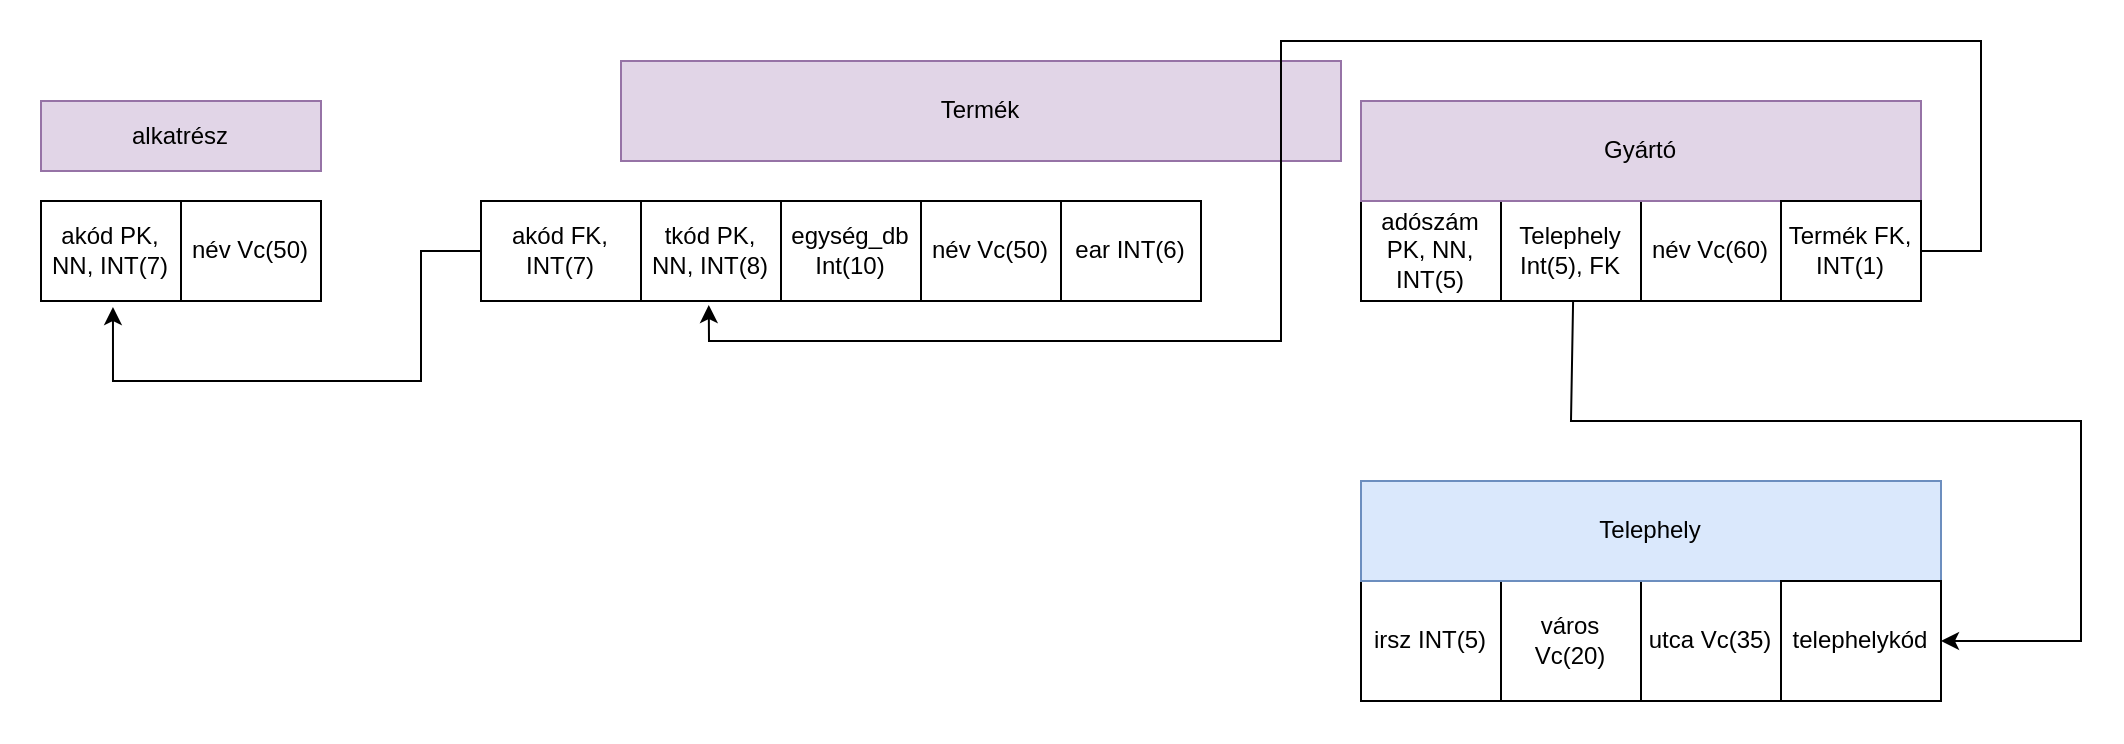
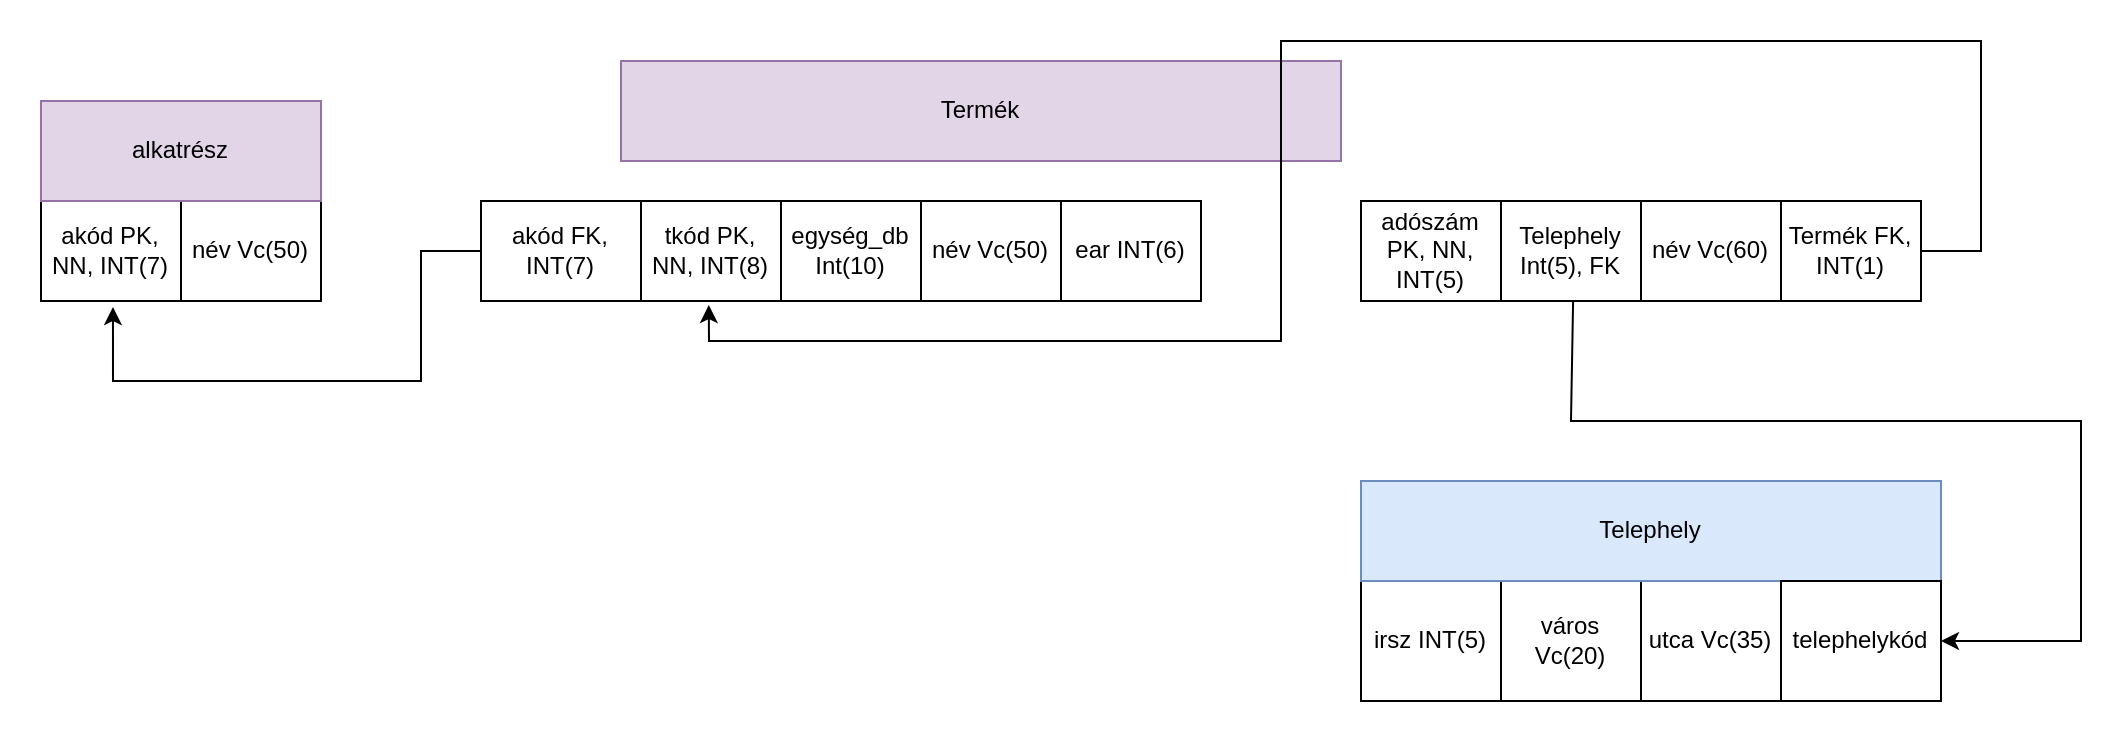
  <mxCell id="0" />
  <mxCell id="1" parent="0" />
  <mxCell id="2" value="" style="shape=table;startSize=0;container=1;collapsible=0;childLayout=tableLayout;" parent="1" vertex="1"><mxGeometry x="320" y="100" width="280" height="50" as="geometry" /></mxCell>
  <mxCell id="3" value="" style="shape=tableRow;horizontal=0;startSize=0;swimlaneHead=0;swimlaneBody=0;strokeColor=inherit;top=0;left=0;bottom=0;right=0;collapsible=0;dropTarget=0;fillColor=none;points=[[0,0.5],[1,0.5]];portConstraint=eastwest;" parent="2" vertex="1"><mxGeometry width="280" height="50" as="geometry" /></mxCell>
  <mxCell id="4" value="tkód PK, NN, INT(8)" style="shape=partialRectangle;html=1;whiteSpace=wrap;connectable=0;strokeColor=inherit;overflow=hidden;fillColor=none;top=0;left=0;bottom=0;right=0;pointerEvents=1;" parent="3" vertex="1"><mxGeometry width="70" height="50" as="geometry"><mxRectangle width="70" height="50" as="alternateBounds" /></mxGeometry></mxCell>
  <mxCell id="5" value="egység_db Int(10)" style="shape=partialRectangle;html=1;whiteSpace=wrap;connectable=0;strokeColor=inherit;overflow=hidden;fillColor=none;top=0;left=0;bottom=0;right=0;pointerEvents=1;" parent="3" vertex="1"><mxGeometry x="70" width="70" height="50" as="geometry"><mxRectangle width="70" height="50" as="alternateBounds" /></mxGeometry></mxCell>
  <mxCell id="6" value="név Vc(50)" style="shape=partialRectangle;html=1;whiteSpace=wrap;connectable=0;strokeColor=inherit;overflow=hidden;fillColor=none;top=0;left=0;bottom=0;right=0;pointerEvents=1;" parent="3" vertex="1"><mxGeometry x="140" width="70" height="50" as="geometry"><mxRectangle width="70" height="50" as="alternateBounds" /></mxGeometry></mxCell>
  <mxCell id="7" value="ear INT(6)" style="shape=partialRectangle;html=1;whiteSpace=wrap;connectable=0;strokeColor=inherit;overflow=hidden;fillColor=none;top=0;left=0;bottom=0;right=0;pointerEvents=1;" parent="3" vertex="1"><mxGeometry x="210" width="70" height="50" as="geometry"><mxRectangle width="70" height="50" as="alternateBounds" /></mxGeometry></mxCell>
  <mxCell id="8" value="Termék" style="rounded=0;whiteSpace=wrap;html=1;fillColor=#e1d5e7;strokeColor=#9673a6;" parent="1" vertex="1"><mxGeometry x="310" y="30" width="360" height="50" as="geometry" /></mxCell>
  <mxCell id="9" value="" style="shape=table;startSize=0;container=1;collapsible=0;childLayout=tableLayout;" parent="1" vertex="1"><mxGeometry x="680" y="100" width="210" height="50" as="geometry" /></mxCell>
  <mxCell id="10" value="" style="shape=tableRow;horizontal=0;startSize=0;swimlaneHead=0;swimlaneBody=0;strokeColor=inherit;top=0;left=0;bottom=0;right=0;collapsible=0;dropTarget=0;fillColor=none;points=[[0,0.5],[1,0.5]];portConstraint=eastwest;" parent="9" vertex="1"><mxGeometry width="210" height="50" as="geometry" /></mxCell>
  <mxCell id="11" value="adószám PK, NN, INT(5)" style="shape=partialRectangle;html=1;whiteSpace=wrap;connectable=0;strokeColor=inherit;overflow=hidden;fillColor=none;top=0;left=0;bottom=0;right=0;pointerEvents=1;" parent="10" vertex="1"><mxGeometry width="70" height="50" as="geometry"><mxRectangle width="70" height="50" as="alternateBounds" /></mxGeometry></mxCell>
  <mxCell id="12" value="Telephely Int(5), FK" style="shape=partialRectangle;html=1;whiteSpace=wrap;connectable=0;strokeColor=inherit;overflow=hidden;fillColor=none;top=0;left=0;bottom=0;right=0;pointerEvents=1;" parent="10" vertex="1"><mxGeometry x="70" width="70" height="50" as="geometry"><mxRectangle width="70" height="50" as="alternateBounds" /></mxGeometry></mxCell>
  <mxCell id="13" value="név Vc(60)" style="shape=partialRectangle;html=1;whiteSpace=wrap;connectable=0;strokeColor=inherit;overflow=hidden;fillColor=none;top=0;left=0;bottom=0;right=0;pointerEvents=1;" parent="10" vertex="1"><mxGeometry x="140" width="70" height="50" as="geometry"><mxRectangle width="70" height="50" as="alternateBounds" /></mxGeometry></mxCell>
- <mxCell id="14" value="Gyártó" style="rounded=0;whiteSpace=wrap;html=1;fillColor=#e1d5e7;strokeColor=#9673a6;" parent="1" vertex="1"><mxGeometry x="680" y="50" width="280" height="50" as="geometry" /></mxCell>
  <mxCell id="15" value="" style="shape=table;startSize=0;container=1;collapsible=0;childLayout=tableLayout;" parent="1" vertex="1"><mxGeometry x="20" y="100" width="140" height="50" as="geometry" /></mxCell>
  <mxCell id="16" value="" style="shape=tableRow;horizontal=0;startSize=0;swimlaneHead=0;swimlaneBody=0;strokeColor=inherit;top=0;left=0;bottom=0;right=0;collapsible=0;dropTarget=0;fillColor=none;points=[[0,0.5],[1,0.5]];portConstraint=eastwest;" parent="15" vertex="1"><mxGeometry width="140" height="50" as="geometry" /></mxCell>
  <mxCell id="17" value="akód PK, NN, INT(7)" style="shape=partialRectangle;html=1;whiteSpace=wrap;connectable=0;strokeColor=inherit;overflow=hidden;fillColor=none;top=0;left=0;bottom=0;right=0;pointerEvents=1;" parent="16" vertex="1"><mxGeometry width="70" height="50" as="geometry"><mxRectangle width="70" height="50" as="alternateBounds" /></mxGeometry></mxCell>
  <mxCell id="18" value="név Vc(50)" style="shape=partialRectangle;html=1;whiteSpace=wrap;connectable=0;strokeColor=inherit;overflow=hidden;fillColor=none;top=0;left=0;bottom=0;right=0;pointerEvents=1;" parent="16" vertex="1"><mxGeometry x="70" width="70" height="50" as="geometry"><mxRectangle width="70" height="50" as="alternateBounds" /></mxGeometry></mxCell>
- <mxCell id="19" value="alkatrész" style="rounded=0;whiteSpace=wrap;html=1;fillColor=#e1d5e7;strokeColor=#9673a6;" parent="1" vertex="1"><mxGeometry x="20" y="50" width="140" height="35" as="geometry" /></mxCell>
+ <mxCell id="19" value="alkatrész" style="rounded=0;whiteSpace=wrap;html=1;fillColor=#e1d5e7;strokeColor=#9673a6;" parent="1" vertex="1"><mxGeometry x="20" y="50" width="140" height="50" as="geometry" /></mxCell>
  <mxCell id="20" value="" style="shape=table;startSize=0;container=1;collapsible=0;childLayout=tableLayout;" parent="1" vertex="1"><mxGeometry x="680" y="290" width="210" height="60" as="geometry" /></mxCell>
  <mxCell id="21" value="" style="shape=tableRow;horizontal=0;startSize=0;swimlaneHead=0;swimlaneBody=0;strokeColor=inherit;top=0;left=0;bottom=0;right=0;collapsible=0;dropTarget=0;fillColor=none;points=[[0,0.5],[1,0.5]];portConstraint=eastwest;" parent="20" vertex="1"><mxGeometry width="210" height="60" as="geometry" /></mxCell>
  <mxCell id="22" value="irsz INT(5)" style="shape=partialRectangle;html=1;whiteSpace=wrap;connectable=0;strokeColor=inherit;overflow=hidden;fillColor=none;top=0;left=0;bottom=0;right=0;pointerEvents=1;" parent="21" vertex="1"><mxGeometry width="70" height="60" as="geometry"><mxRectangle width="70" height="60" as="alternateBounds" /></mxGeometry></mxCell>
  <mxCell id="23" value="város Vc(20)" style="shape=partialRectangle;html=1;whiteSpace=wrap;connectable=0;strokeColor=inherit;overflow=hidden;fillColor=none;top=0;left=0;bottom=0;right=0;pointerEvents=1;" parent="21" vertex="1"><mxGeometry x="70" width="70" height="60" as="geometry"><mxRectangle width="70" height="60" as="alternateBounds" /></mxGeometry></mxCell>
  <mxCell id="24" value="utca Vc(35)" style="shape=partialRectangle;html=1;whiteSpace=wrap;connectable=0;strokeColor=inherit;overflow=hidden;fillColor=none;top=0;left=0;bottom=0;right=0;pointerEvents=1;" parent="21" vertex="1"><mxGeometry x="140" width="70" height="60" as="geometry"><mxRectangle width="70" height="60" as="alternateBounds" /></mxGeometry></mxCell>
  <mxCell id="25" value="Telephely" style="rounded=0;whiteSpace=wrap;html=1;fillColor=#dae8fc;strokeColor=#6c8ebf;" parent="1" vertex="1"><mxGeometry x="680" y="240" width="290" height="50" as="geometry" /></mxCell>
  <mxCell id="26" value="" style="endArrow=classic;html=1;rounded=0;exitX=0.505;exitY=1;exitDx=0;exitDy=0;exitPerimeter=0;entryX=1;entryY=0.5;entryDx=0;entryDy=0;" parent="1" source="10" target="34" edge="1"><mxGeometry width="50" height="50" relative="1" as="geometry"><mxPoint x="780" y="152" as="sourcePoint" /><mxPoint x="1060" y="210" as="targetPoint" /><Array as="points"><mxPoint x="785" y="210" /><mxPoint x="1040" y="210" /><mxPoint x="1040" y="320" /></Array></mxGeometry></mxCell>
  <mxCell id="27" value="" style="shape=table;startSize=0;container=1;collapsible=0;childLayout=tableLayout;" vertex="1" parent="1"><mxGeometry x="890" y="100" width="70" height="50" as="geometry" /></mxCell>
  <mxCell id="28" value="" style="shape=tableRow;horizontal=0;startSize=0;swimlaneHead=0;swimlaneBody=0;strokeColor=inherit;top=0;left=0;bottom=0;right=0;collapsible=0;dropTarget=0;fillColor=none;points=[[0,0.5],[1,0.5]];portConstraint=eastwest;" vertex="1" parent="27"><mxGeometry width="70" height="50" as="geometry" /></mxCell>
  <mxCell id="29" value="Termék FK, INT(1)" style="shape=partialRectangle;html=1;whiteSpace=wrap;connectable=0;strokeColor=inherit;overflow=hidden;fillColor=none;top=0;left=0;bottom=0;right=0;pointerEvents=1;" vertex="1" parent="28"><mxGeometry width="70" height="50" as="geometry"><mxRectangle width="70" height="50" as="alternateBounds" /></mxGeometry></mxCell>
  <mxCell id="30" value="" style="shape=table;startSize=0;container=1;collapsible=0;childLayout=tableLayout;" vertex="1" parent="1"><mxGeometry y="100" width="80" height="50" as="geometry" x="240" /></mxCell>
  <mxCell id="31" value="" style="shape=tableRow;horizontal=0;startSize=0;swimlaneHead=0;swimlaneBody=0;strokeColor=inherit;top=0;left=0;bottom=0;right=0;collapsible=0;dropTarget=0;fillColor=none;points=[[0,0.5],[1,0.5]];portConstraint=eastwest;" vertex="1" parent="30"><mxGeometry width="80" height="50" as="geometry" /></mxCell>
  <mxCell id="32" value="akód FK, INT(7)" style="shape=partialRectangle;html=1;whiteSpace=wrap;connectable=0;strokeColor=inherit;overflow=hidden;fillColor=none;top=0;left=0;bottom=0;right=0;pointerEvents=1;" vertex="1" parent="31"><mxGeometry width="80" height="50" as="geometry"><mxRectangle width="80" height="50" as="alternateBounds" /></mxGeometry></mxCell>
  <mxCell id="33" value="" style="shape=table;startSize=0;container=1;collapsible=0;childLayout=tableLayout;" vertex="1" parent="1"><mxGeometry x="890" y="290" width="80" height="60" as="geometry" /></mxCell>
  <mxCell id="34" value="" style="shape=tableRow;horizontal=0;startSize=0;swimlaneHead=0;swimlaneBody=0;strokeColor=inherit;top=0;left=0;bottom=0;right=0;collapsible=0;dropTarget=0;fillColor=none;points=[[0,0.5],[1,0.5]];portConstraint=eastwest;" vertex="1" parent="33"><mxGeometry width="80" height="60" as="geometry" /></mxCell>
  <mxCell id="35" value="telephelykód" style="shape=partialRectangle;html=1;whiteSpace=wrap;connectable=0;strokeColor=inherit;overflow=hidden;fillColor=none;top=0;left=0;bottom=0;right=0;pointerEvents=1;" vertex="1" parent="34"><mxGeometry width="80" height="60" as="geometry"><mxRectangle width="80" height="60" as="alternateBounds" /></mxGeometry></mxCell>
  <mxCell id="36" value="" style="endArrow=classic;html=1;rounded=0;exitX=1;exitY=0.5;exitDx=0;exitDy=0;entryX=0.121;entryY=1.04;entryDx=0;entryDy=0;entryPerimeter=0;" edge="1" parent="1" source="28" target="3"><mxGeometry width="50" height="50" relative="1" as="geometry"><mxPoint x="490" y="250" as="sourcePoint" /><mxPoint x="1000" y="-40" as="targetPoint" /><Array as="points"><mxPoint x="990" y="125" /><mxPoint x="990" y="20" /><mxPoint x="640" y="20" /><mxPoint x="640" y="170" /><mxPoint x="354" y="170" /></Array></mxGeometry></mxCell>
  <mxCell id="37" value="" style="endArrow=classic;html=1;rounded=0;entryX=0.257;entryY=1.06;entryDx=0;entryDy=0;entryPerimeter=0;exitX=0;exitY=0.5;exitDx=0;exitDy=0;" edge="1" parent="1" source="31" target="16"><mxGeometry width="50" height="50" relative="1" as="geometry"><mxPoint x="490" y="250" as="sourcePoint" /><mxPoint x="540" y="200" as="targetPoint" /><Array as="points"><mxPoint x="210" y="125" /><mxPoint x="210" y="190" /><mxPoint x="56" y="190" /></Array></mxGeometry></mxCell>
